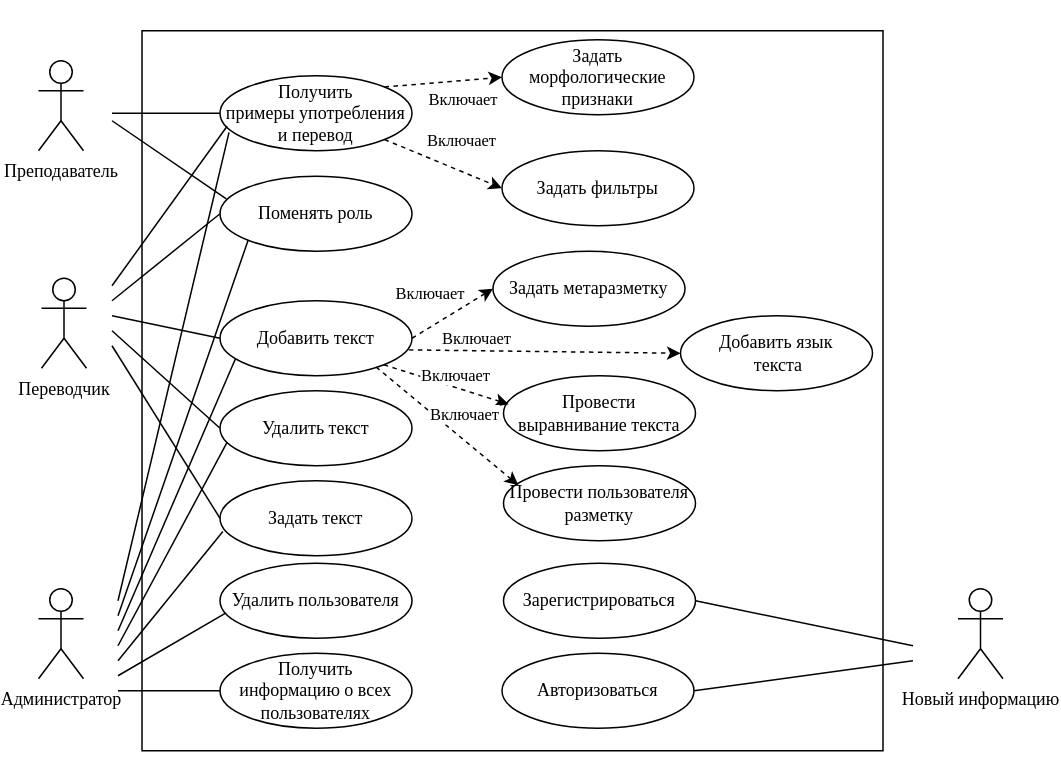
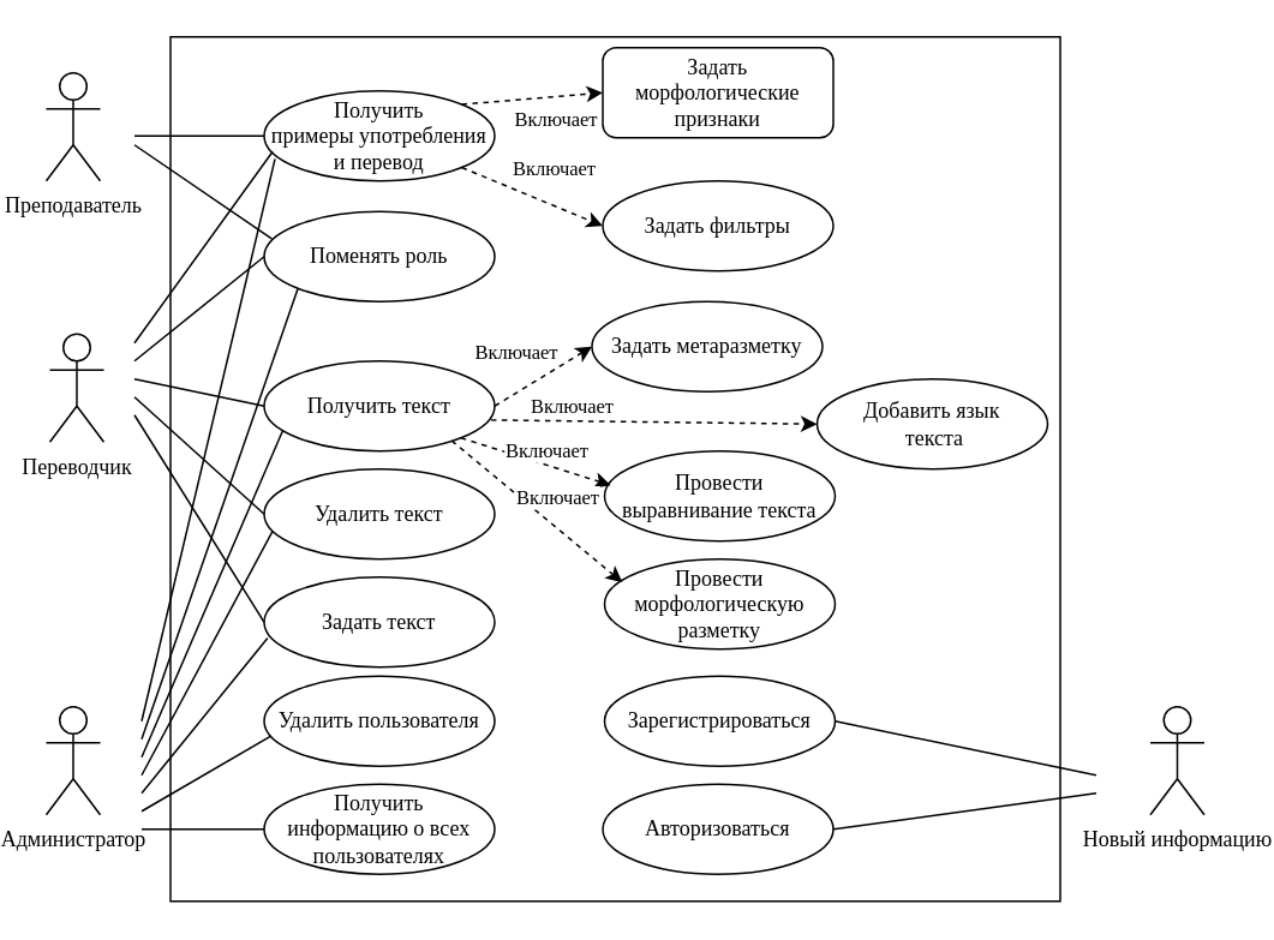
  <mxCell id="0" />
  <mxCell id="1" parent="0" />
  <mxCell id="2" value="" style="rounded=0;whiteSpace=wrap;html=1;fontFamily=Times New Roman;fillColor=none;" parent="1" vertex="1"><mxGeometry x="89" width="494" height="480" as="geometry" y="20" /></mxCell>
  <mxCell id="3" value="Переводчик" style="shape=umlActor;verticalLabelPosition=bottom;verticalAlign=top;html=1;fontFamily=Times New Roman;" parent="1" vertex="1"><mxGeometry x="22" y="185" width="30" height="60" as="geometry" /></mxCell>
  <mxCell id="4" value="Преподаватель" style="shape=umlActor;verticalLabelPosition=bottom;verticalAlign=top;html=1;fontFamily=Times New Roman;" parent="1" vertex="1"><mxGeometry x="20" y="40" width="30" height="60" as="geometry" /></mxCell>
  <mxCell id="5" value="Администратор" style="shape=umlActor;verticalLabelPosition=bottom;verticalAlign=top;html=1;fontFamily=Times New Roman;" parent="1" vertex="1"><mxGeometry x="20" y="392" width="30" height="60" as="geometry" /></mxCell>
  <mxCell id="6" value="Получить &lt;br&gt;примеры употребления и перевод" style="ellipse;whiteSpace=wrap;html=1;fontFamily=Times New Roman;" parent="1" vertex="1"><mxGeometry x="141" y="50" width="128" height="50" as="geometry" /></mxCell>
- <mxCell id="7" value="Задать морфологические признаки" style="ellipse;whiteSpace=wrap;html=1;fontFamily=Times New Roman;" parent="1" vertex="1"><mxGeometry x="329" y="26" width="128" height="50" as="geometry" /></mxCell>
+ <mxCell id="7" value="Задать морфологические признаки" style="whiteSpace=wrap;html=1;fontFamily=Times New Roman;rounded=1;" parent="1" vertex="1"><mxGeometry x="329" y="26" width="128" height="50" as="geometry" /></mxCell>
  <mxCell id="8" value="Задать фильтры" style="ellipse;whiteSpace=wrap;html=1;fontFamily=Times New Roman;" parent="1" vertex="1"><mxGeometry x="329" y="100" width="128" height="50" as="geometry" /></mxCell>
  <mxCell id="9" value="Зарегистрироваться" style="ellipse;whiteSpace=wrap;html=1;fontFamily=Times New Roman;" parent="1" vertex="1"><mxGeometry x="330" y="375" width="128" height="50" as="geometry" /></mxCell>
- <mxCell id="10" value="Добавить текст" style="ellipse;whiteSpace=wrap;html=1;fontFamily=Times New Roman;" parent="1" vertex="1"><mxGeometry x="141" y="200" width="128" height="50" as="geometry" /></mxCell>
+ <mxCell id="10" value="Получить текст" style="ellipse;whiteSpace=wrap;html=1;fontFamily=Times New Roman;" parent="1" vertex="1"><mxGeometry x="141" y="200" width="128" height="50" as="geometry" /></mxCell>
  <mxCell id="11" value="" style="endArrow=none;html=1;rounded=0;fontFamily=Times New Roman;entryX=0;entryY=0.5;entryDx=0;entryDy=0;" parent="1" target="6" edge="1"><mxGeometry width="50" height="50" relative="1" as="geometry"><mxPoint x="69" y="75" as="sourcePoint" /><mxPoint x="409" y="140" as="targetPoint" /></mxGeometry></mxCell>
  <mxCell id="12" value="" style="endArrow=classic;html=1;rounded=0;fontFamily=Times New Roman;exitX=1;exitY=0;exitDx=0;exitDy=0;entryX=0;entryY=0.5;entryDx=0;entryDy=0;dashed=1;" parent="1" target="7" edge="1"><mxGeometry width="50" height="50" relative="1" as="geometry"><mxPoint x="250.679" y="57.49" as="sourcePoint" /><mxPoint x="389" y="130" as="targetPoint" /></mxGeometry></mxCell>
  <mxCell id="13" value="Включает" style="edgeLabel;html=1;align=center;verticalAlign=middle;resizable=0;points=[];fontFamily=Times New Roman;" parent="12" vertex="1" connectable="0"><mxGeometry x="-0.314" y="1" relative="1" as="geometry"><mxPoint x="25" y="11" as="offset" /></mxGeometry></mxCell>
  <mxCell id="14" value="" style="endArrow=classic;html=1;rounded=0;fontFamily=Times New Roman;exitX=1;exitY=1;exitDx=0;exitDy=0;entryX=0;entryY=0.5;entryDx=0;entryDy=0;dashed=1;" parent="1" target="8" edge="1"><mxGeometry width="50" height="50" relative="1" as="geometry"><mxPoint x="250.679" y="92.51" as="sourcePoint" /><mxPoint x="389" y="130" as="targetPoint" /></mxGeometry></mxCell>
  <mxCell id="15" value="Включает" style="edgeLabel;html=1;align=center;verticalAlign=middle;resizable=0;points=[];fontFamily=Times New Roman;" parent="14" vertex="1" connectable="0"><mxGeometry x="-0.574" y="-2" relative="1" as="geometry"><mxPoint x="35" y="-9" as="offset" /></mxGeometry></mxCell>
  <mxCell id="16" value="" style="endArrow=none;html=1;rounded=0;fontFamily=Times New Roman;entryX=0;entryY=0.5;entryDx=0;entryDy=0;" parent="1" target="10" edge="1"><mxGeometry width="50" height="50" relative="1" as="geometry"><mxPoint x="69" y="210" as="sourcePoint" /><mxPoint x="389" as="targetPoint" y="20" /></mxGeometry></mxCell>
  <mxCell id="17" value="Удалить пользователя" style="ellipse;whiteSpace=wrap;html=1;fontFamily=Times New Roman;" parent="1" vertex="1"><mxGeometry x="141" y="375" width="128" height="50" as="geometry" /></mxCell>
  <mxCell id="18" value="Удалить текст" style="ellipse;whiteSpace=wrap;html=1;fontFamily=Times New Roman;" parent="1" vertex="1"><mxGeometry x="141" y="260" width="128" height="50" as="geometry" /></mxCell>
  <mxCell id="19" value="Задать текст" style="ellipse;whiteSpace=wrap;html=1;fontFamily=Times New Roman;" parent="1" vertex="1"><mxGeometry x="141" y="320" width="128" height="50" as="geometry" /></mxCell>
  <mxCell id="20" value="" style="endArrow=none;html=1;rounded=0;fontFamily=Times New Roman;entryX=0.037;entryY=0.674;entryDx=0;entryDy=0;entryPerimeter=0;" parent="1" target="6" edge="1"><mxGeometry width="50" height="50" relative="1" as="geometry"><mxPoint x="69" y="190" as="sourcePoint" /><mxPoint x="369" y="180" as="targetPoint" /></mxGeometry></mxCell>
  <mxCell id="21" value="" style="endArrow=none;html=1;rounded=0;fontFamily=Times New Roman;entryX=0;entryY=0.5;entryDx=0;entryDy=0;" parent="1" target="18" edge="1"><mxGeometry width="50" height="50" relative="1" as="geometry"><mxPoint x="69" y="220" as="sourcePoint" /><mxPoint x="409" y="70" as="targetPoint" /></mxGeometry></mxCell>
  <mxCell id="22" value="" style="endArrow=none;html=1;rounded=0;fontFamily=Times New Roman;entryX=0;entryY=0.5;entryDx=0;entryDy=0;" parent="1" target="19" edge="1"><mxGeometry width="50" height="50" relative="1" as="geometry"><mxPoint x="69" y="230" as="sourcePoint" /><mxPoint x="409" y="70" as="targetPoint" /></mxGeometry></mxCell>
  <mxCell id="23" value="Новый информацию" style="shape=umlActor;verticalLabelPosition=bottom;verticalAlign=top;html=1;fontFamily=Times New Roman;" parent="1" vertex="1"><mxGeometry x="633" y="392" width="30" height="60" as="geometry" /></mxCell>
  <mxCell id="24" value="Авторизоваться" style="ellipse;whiteSpace=wrap;html=1;fontFamily=Times New Roman;" parent="1" vertex="1"><mxGeometry x="329" y="435" width="128" height="50" as="geometry" /></mxCell>
  <mxCell id="25" value="" style="endArrow=none;html=1;rounded=0;entryX=1;entryY=0.5;entryDx=0;entryDy=0;" parent="1" target="9" edge="1"><mxGeometry width="50" height="50" relative="1" as="geometry"><mxPoint x="603" y="430" as="sourcePoint" /><mxPoint x="111" y="519" as="targetPoint" /></mxGeometry></mxCell>
  <mxCell id="26" value="" style="endArrow=none;html=1;rounded=0;entryX=1;entryY=0.5;entryDx=0;entryDy=0;" parent="1" target="24" edge="1"><mxGeometry width="50" height="50" relative="1" as="geometry"><mxPoint x="603" y="440" as="sourcePoint" /><mxPoint x="321" y="539" as="targetPoint" /></mxGeometry></mxCell>
  <mxCell id="27" value="Получить &lt;br&gt;информацию о всех пользователях" style="ellipse;whiteSpace=wrap;html=1;fontFamily=Times New Roman;" parent="1" vertex="1"><mxGeometry x="141" y="435" width="128" height="50" as="geometry" /></mxCell>
  <mxCell id="28" value="Поменять роль" style="ellipse;whiteSpace=wrap;html=1;fontFamily=Times New Roman;" parent="1" vertex="1"><mxGeometry x="141" y="117" width="128" height="50" as="geometry" /></mxCell>
  <mxCell id="29" value="" style="endArrow=none;html=1;rounded=0;entryX=0;entryY=0.5;entryDx=0;entryDy=0;" parent="1" target="28" edge="1"><mxGeometry width="50" height="50" relative="1" as="geometry"><mxPoint x="69" y="200" as="sourcePoint" /><mxPoint x="199" y="60" as="targetPoint" /></mxGeometry></mxCell>
  <mxCell id="30" value="" style="endArrow=none;html=1;rounded=0;entryX=0.033;entryY=0.302;entryDx=0;entryDy=0;entryPerimeter=0;" parent="1" target="28" edge="1"><mxGeometry width="50" height="50" relative="1" as="geometry"><mxPoint x="69" y="80" as="sourcePoint" /><mxPoint x="199" y="170" as="targetPoint" /></mxGeometry></mxCell>
  <mxCell id="31" value="Задать метаразметку" style="ellipse;whiteSpace=wrap;html=1;fontFamily=Times New Roman;" vertex="1" parent="1"><mxGeometry x="323" y="167" width="128" height="50" as="geometry" /></mxCell>
  <mxCell id="32" value="" style="endArrow=classic;html=1;rounded=0;exitX=1;exitY=0.5;exitDx=0;exitDy=0;entryX=0;entryY=0.5;entryDx=0;entryDy=0;dashed=1;" edge="1" parent="1" source="10" target="31"><mxGeometry width="50" height="50" relative="1" as="geometry"><mxPoint x="223" y="260" as="sourcePoint" /><mxPoint x="273" y="210" as="targetPoint" /></mxGeometry></mxCell>
  <mxCell id="33" value="&lt;font face=&quot;Times New Roman&quot;&gt;Включает&lt;/font&gt;" style="edgeLabel;html=1;align=center;verticalAlign=middle;resizable=0;points=[];" vertex="1" connectable="0" parent="32"><mxGeometry x="0.249" relative="1" as="geometry"><mxPoint x="-23" y="-10" as="offset" /></mxGeometry></mxCell>
  <mxCell id="34" value="Добавить язык&lt;br&gt;&amp;nbsp;текста" style="ellipse;whiteSpace=wrap;html=1;fontFamily=Times New Roman;" vertex="1" parent="1"><mxGeometry x="448" y="210" width="128" height="50" as="geometry" /></mxCell>
  <mxCell id="35" value="" style="endArrow=classic;html=1;rounded=0;exitX=0.984;exitY=0.655;exitDx=0;exitDy=0;entryX=0;entryY=0.5;entryDx=0;entryDy=0;dashed=1;exitPerimeter=0;" edge="1" parent="1" source="10" target="34"><mxGeometry width="50" height="50" relative="1" as="geometry"><mxPoint x="275" y="220" as="sourcePoint" /><mxPoint x="335" y="210" as="targetPoint" /></mxGeometry></mxCell>
  <mxCell id="36" value="&lt;font face=&quot;Times New Roman&quot;&gt;Включает&lt;/font&gt;" style="edgeLabel;html=1;align=center;verticalAlign=middle;resizable=0;points=[];" vertex="1" connectable="0" parent="35"><mxGeometry x="0.249" relative="1" as="geometry"><mxPoint x="-68" y="-10" as="offset" /></mxGeometry></mxCell>
  <mxCell id="37" value="Провести &lt;br&gt;выравнивание текста" style="ellipse;whiteSpace=wrap;html=1;fontFamily=Times New Roman;" vertex="1" parent="1"><mxGeometry x="330" y="250" width="128" height="50" as="geometry" /></mxCell>
  <mxCell id="38" value="" style="endArrow=classic;html=1;rounded=0;exitX=1;exitY=1;exitDx=0;exitDy=0;entryX=0.027;entryY=0.38;entryDx=0;entryDy=0;dashed=1;entryPerimeter=0;" edge="1" parent="1" source="10" target="37"><mxGeometry width="50" height="50" relative="1" as="geometry"><mxPoint x="270.04" y="216.7" as="sourcePoint" /><mxPoint x="341" y="251" as="targetPoint" /></mxGeometry></mxCell>
  <mxCell id="39" value="&lt;font face=&quot;Times New Roman&quot;&gt;Включает&lt;/font&gt;" style="edgeLabel;html=1;align=center;verticalAlign=middle;resizable=0;points=[];" vertex="1" connectable="0" parent="38"><mxGeometry x="0.249" relative="1" as="geometry"><mxPoint x="-4" y="-9" as="offset" /></mxGeometry></mxCell>
- <mxCell id="40" value="Провести пользователя разметку" style="ellipse;whiteSpace=wrap;html=1;fontFamily=Times New Roman;" vertex="1" parent="1"><mxGeometry x="330" y="310" width="128" height="50" as="geometry" /></mxCell>
+ <mxCell id="40" value="Провести морфологическую разметку" style="ellipse;whiteSpace=wrap;html=1;fontFamily=Times New Roman;" vertex="1" parent="1"><mxGeometry x="330" y="310" width="128" height="50" as="geometry" /></mxCell>
  <mxCell id="41" value="" style="endArrow=classic;html=1;rounded=0;exitX=0.813;exitY=0.883;exitDx=0;exitDy=0;entryX=0.077;entryY=0.258;entryDx=0;entryDy=0;dashed=1;entryPerimeter=0;exitPerimeter=0;" edge="1" parent="1" source="10" target="40"><mxGeometry width="50" height="50" relative="1" as="geometry"><mxPoint x="260.55" y="252.562" as="sourcePoint" /><mxPoint x="343.456" y="279" as="targetPoint" /></mxGeometry></mxCell>
  <mxCell id="42" value="&lt;font face=&quot;Times New Roman&quot;&gt;Включает&lt;/font&gt;" style="edgeLabel;html=1;align=center;verticalAlign=middle;resizable=0;points=[];" vertex="1" connectable="0" parent="41"><mxGeometry x="0.249" relative="1" as="geometry"><mxPoint x="-1" y="-18" as="offset" /></mxGeometry></mxCell>
  <mxCell id="43" value="" style="endArrow=none;html=1;rounded=0;fontFamily=Times New Roman;entryX=0.015;entryY=0.676;entryDx=0;entryDy=0;entryPerimeter=0;" edge="1" parent="1" target="19"><mxGeometry width="50" height="50" relative="1" as="geometry"><mxPoint x="73" y="440" as="sourcePoint" /><mxPoint x="333" y="400" as="targetPoint" /></mxGeometry></mxCell>
  <mxCell id="44" value="" style="endArrow=none;html=1;rounded=0;fontFamily=Times New Roman;entryX=0;entryY=0.5;entryDx=0;entryDy=0;" edge="1" parent="1" target="27"><mxGeometry width="50" height="50" relative="1" as="geometry"><mxPoint x="73" y="460" as="sourcePoint" /><mxPoint x="233" y="400" as="targetPoint" /></mxGeometry></mxCell>
  <mxCell id="45" value="" style="endArrow=none;html=1;rounded=0;fontFamily=Times New Roman;entryX=0.047;entryY=0.756;entryDx=0;entryDy=0;entryPerimeter=0;" edge="1" parent="1" target="6"><mxGeometry width="50" height="50" relative="1" as="geometry"><mxPoint x="73" y="400" as="sourcePoint" /><mxPoint x="363" y="240" as="targetPoint" /></mxGeometry></mxCell>
  <mxCell id="46" value="" style="endArrow=none;html=1;rounded=0;fontFamily=Times New Roman;entryX=0;entryY=1;entryDx=0;entryDy=0;" edge="1" parent="1" target="28"><mxGeometry width="50" height="50" relative="1" as="geometry"><mxPoint x="73" y="410" as="sourcePoint" /><mxPoint x="363" y="240" as="targetPoint" /></mxGeometry></mxCell>
  <mxCell id="47" value="" style="endArrow=none;html=1;rounded=0;fontFamily=Times New Roman;entryX=0.08;entryY=0.776;entryDx=0;entryDy=0;entryPerimeter=0;" edge="1" parent="1" target="10"><mxGeometry width="50" height="50" relative="1" as="geometry"><mxPoint x="73" y="420" as="sourcePoint" /><mxPoint x="203" y="330" as="targetPoint" /></mxGeometry></mxCell>
  <mxCell id="48" value="" style="endArrow=none;html=1;rounded=0;fontFamily=Times New Roman;entryX=0.036;entryY=0.693;entryDx=0;entryDy=0;entryPerimeter=0;" edge="1" parent="1" target="18"><mxGeometry width="50" height="50" relative="1" as="geometry"><mxPoint x="73" y="430" as="sourcePoint" /><mxPoint x="233" y="310" as="targetPoint" /></mxGeometry></mxCell>
  <mxCell id="49" value="" style="endArrow=none;html=1;rounded=0;fontFamily=Times New Roman;entryX=0.027;entryY=0.669;entryDx=0;entryDy=0;entryPerimeter=0;" edge="1" parent="1" target="17"><mxGeometry width="50" height="50" relative="1" as="geometry"><mxPoint x="73" y="450" as="sourcePoint" /><mxPoint x="233" y="400" as="targetPoint" /></mxGeometry></mxCell>
